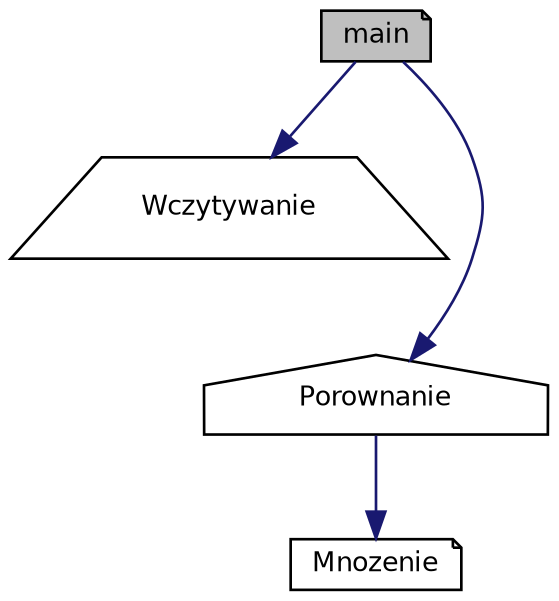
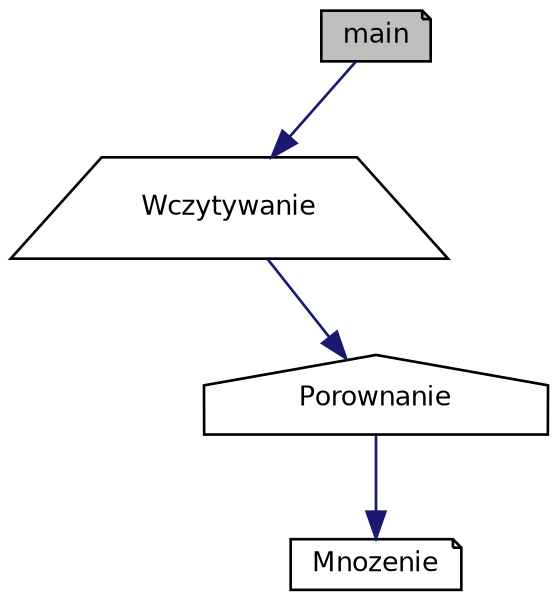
  digraph {
    rankdir=TB
    node [color=black fillcolor=white fontname=Helvetica fontsize=10 shape=note style=filled]
    edge [color=midnightblue fontname=Helvetica fontsize=10 labelfontname=Helvetica labelfontsize=10 style=solid]
    n1 [fillcolor=grey75 fontcolor=black height=0.2 label=main width=0.4]
    n2 [height=0.2 label=Wczytywanie shape=trapezium width=0.4]
    n3 [height=0.2 label=Porownanie shape=house width=0.4]
    n4 [height=0.2 label=Mnozenie width=0.4]
    n1 -> n2
-   n1 -> n3
+   n2 -> n3
    n3 -> n4
  }
